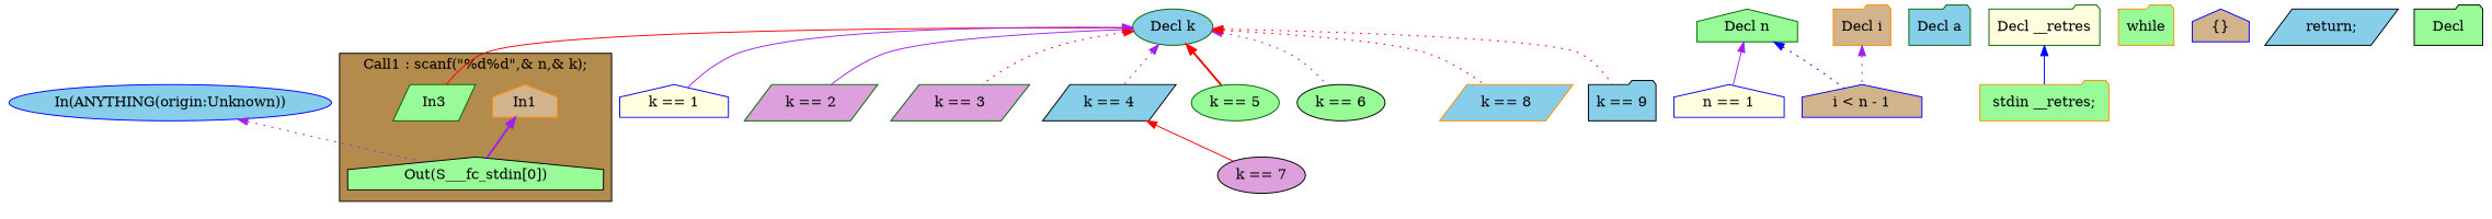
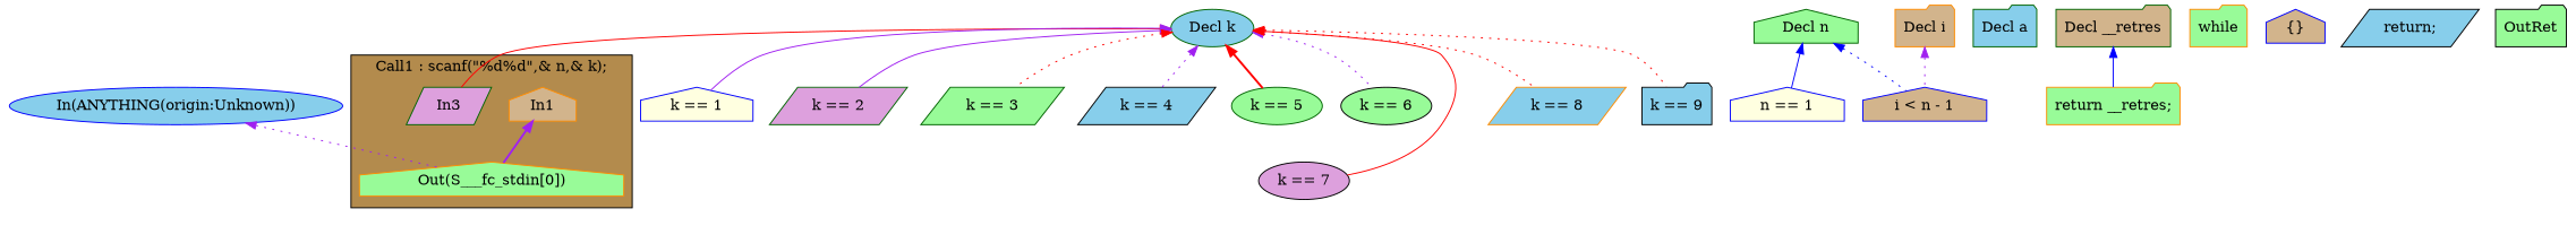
  digraph {
    rankdir=TB
    node [color=darkgreen fillcolor=palegreen shape=house style=filled]
    edge [color=purple dir=back style=dotted]
    n1 [color=darkorange fillcolor=tan label=In1]
-   n2 [label=In3 shape=parallelogram]
-   n3 [color=black label="Out(S___fc_stdin[0])"]
+   n2 [fillcolor=plum label=In3 shape=parallelogram]
+   n3 [color=darkorange label="Out(S___fc_stdin[0])"]
    n4 [label="Decl n"]
    n5 [color=blue fillcolor=lightyellow label="n == 1"]
    n6 [color=blue fillcolor=tan label="i < n - 1"]
    n7 [fillcolor=skyblue label="Decl k" shape=ellipse]
    n8 [color=blue fillcolor=lightyellow label="k == 1"]
    n9 [fillcolor=plum label="k == 2" shape=parallelogram]
-   n10 [fillcolor=plum label="k == 3" shape=parallelogram]
+   n10 [label="k == 3" shape=parallelogram]
    n11 [color=black fillcolor=skyblue label="k == 4" shape=parallelogram]
    n12 [label="k == 5" shape=ellipse]
    n13 [color=black label="k == 6" shape=ellipse]
    n14 [color=black fillcolor=plum label="k == 7" shape=ellipse]
    n15 [color=darkorange fillcolor=skyblue label="k == 8" shape=parallelogram]
    n16 [color=black fillcolor=skyblue label="k == 9" shape=folder]
    n17 [color=darkorange fillcolor=tan label="Decl i" shape=folder]
    n18 [fillcolor=skyblue label="Decl a" shape=folder]
-   n19 [fillcolor=lightyellow label="Decl __retres" shape=folder]
-   n20 [color=darkorange label="stdin __retres;" shape=folder]
+   n19 [fillcolor=tan label="Decl __retres" shape=folder]
+   n20 [color=darkorange label="return __retres;" shape=folder]
    n21 [color=darkorange label=while shape=folder]
    n22 [color=blue fillcolor=tan label="{}"]
    n23 [color=black fillcolor=skyblue label="return;" shape=parallelogram]
-   n24 [color=black label=Decl shape=folder]
+   n24 [color=black label=OutRet shape=folder]
    n25 [color=blue fillcolor=skyblue label="In(ANYTHING(origin:Unknown))" shape=ellipse]
    subgraph cluster_1 {
      fillcolor="#B38B4D"
      label="Call1 : scanf(\"%d%d\",& n,& k);"
      style=filled
      n1
      n2
      n3
    }
    n1 -> n3 [style=bold]
-   n4 -> n5 [style=solid]
+   n4 -> n5 [color=blue style=solid]
    n4 -> n6 [color=blue]
    n7 -> n2 [color=red style=solid]
    n7 -> n8 [style=solid]
    n7 -> n9 [style=solid]
    n7 -> n10 [color=red]
    n7 -> n11
    n7 -> n12 [color=red style=bold]
    n7 -> n13
-   n11 -> n14 [color=red style=solid]
+   n7 -> n14 [color=red style=solid]
    n7 -> n15 [color=red]
    n7 -> n16 [color=red]
    n17 -> n6
    n19 -> n20 [color=blue style=solid]
    n25 -> n3
  }
